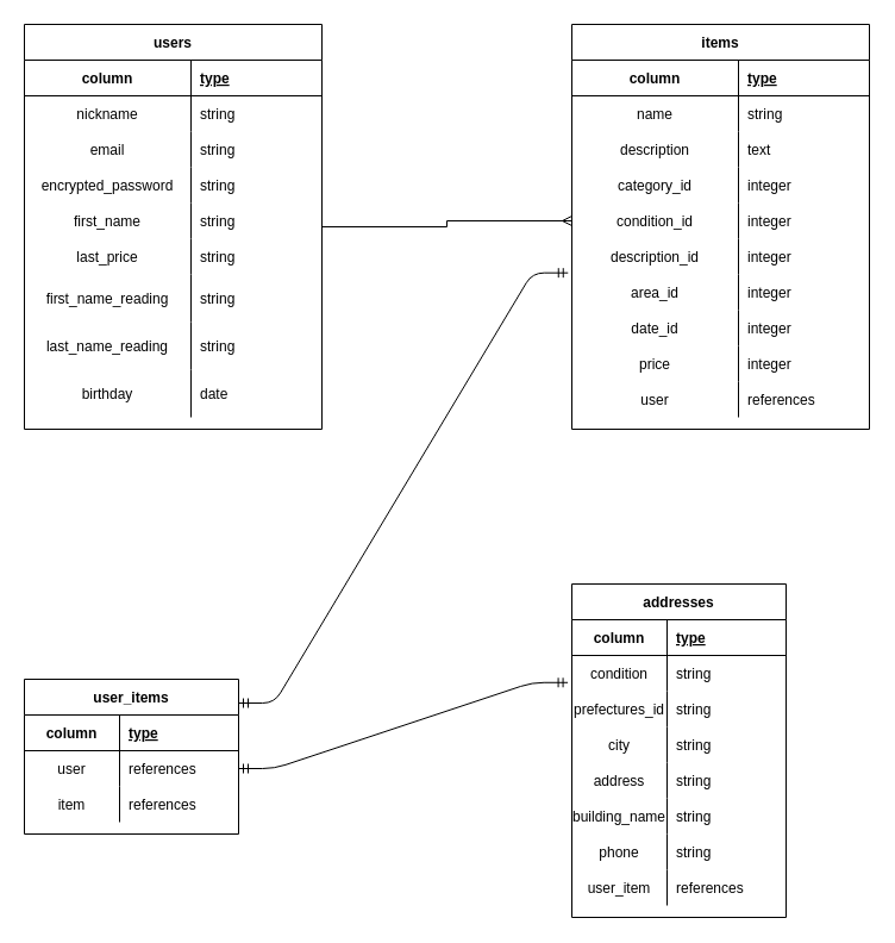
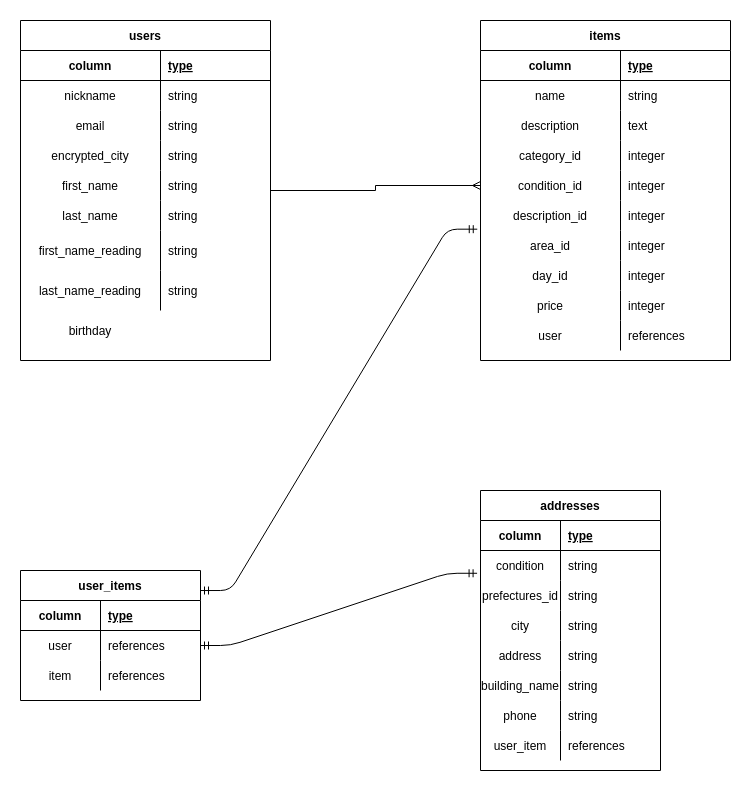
  <mxCell id="0" />
  <mxCell id="1" parent="0" />
  <mxCell id="2" value="" style="edgeStyle=orthogonalEdgeStyle;rounded=0;orthogonalLoop=1;jettySize=auto;html=1;endArrow=ERmany;endFill=0;" parent="1" source="3" target="45" edge="1"><mxGeometry relative="1" as="geometry" /></mxCell>
  <mxCell id="3" value="users" style="shape=table;startSize=30;container=1;collapsible=1;childLayout=tableLayout;fixedRows=1;rowLines=0;fontStyle=1;align=center;resizeLast=1;fillColor=none;gradientColor=none;" parent="1" vertex="1"><mxGeometry x="20" y="20" width="250" height="340" as="geometry" /></mxCell>
  <mxCell id="4" value="" style="shape=partialRectangle;collapsible=0;dropTarget=0;pointerEvents=0;fillColor=none;top=0;left=0;bottom=1;right=0;points=[[0,0.5],[1,0.5]];portConstraint=eastwest;" parent="3" vertex="1"><mxGeometry y="30" width="250" height="30" as="geometry" /></mxCell>
  <mxCell id="5" value="column" style="shape=partialRectangle;connectable=0;fillColor=none;top=0;left=0;bottom=0;right=0;fontStyle=1;overflow=hidden;" parent="4" vertex="1"><mxGeometry width="140" height="30" as="geometry" /></mxCell>
  <mxCell id="6" value="type" style="shape=partialRectangle;connectable=0;fillColor=none;top=0;left=0;bottom=0;right=0;align=left;spacingLeft=6;fontStyle=5;overflow=hidden;" parent="4" vertex="1"><mxGeometry x="140" width="110" height="30" as="geometry" /></mxCell>
  <mxCell id="7" value="" style="shape=partialRectangle;collapsible=0;dropTarget=0;pointerEvents=0;fillColor=none;top=0;left=0;bottom=0;right=0;points=[[0,0.5],[1,0.5]];portConstraint=eastwest;" parent="3" vertex="1"><mxGeometry y="60" width="250" height="30" as="geometry" /></mxCell>
  <mxCell id="8" value="nickname" style="shape=partialRectangle;connectable=0;fillColor=none;top=0;left=0;bottom=0;right=0;editable=1;overflow=hidden;" parent="7" vertex="1"><mxGeometry width="140" height="30" as="geometry" /></mxCell>
  <mxCell id="9" value="string" style="shape=partialRectangle;connectable=0;fillColor=none;top=0;left=0;bottom=0;right=0;align=left;spacingLeft=6;overflow=hidden;" parent="7" vertex="1"><mxGeometry x="140" width="110" height="30" as="geometry" /></mxCell>
  <mxCell id="10" value="" style="shape=partialRectangle;collapsible=0;dropTarget=0;pointerEvents=0;fillColor=none;top=0;left=0;bottom=0;right=0;points=[[0,0.5],[1,0.5]];portConstraint=eastwest;" parent="3" vertex="1"><mxGeometry y="90" width="250" height="30" as="geometry" /></mxCell>
  <mxCell id="11" value="email" style="shape=partialRectangle;connectable=0;fillColor=none;top=0;left=0;bottom=0;right=0;editable=1;overflow=hidden;" parent="10" vertex="1"><mxGeometry width="140" height="30" as="geometry" /></mxCell>
  <mxCell id="12" value="string" style="shape=partialRectangle;connectable=0;fillColor=none;top=0;left=0;bottom=0;right=0;align=left;spacingLeft=6;overflow=hidden;" parent="10" vertex="1"><mxGeometry x="140" width="110" height="30" as="geometry" /></mxCell>
  <mxCell id="13" value="" style="shape=partialRectangle;collapsible=0;dropTarget=0;pointerEvents=0;fillColor=none;top=0;left=0;bottom=0;right=0;points=[[0,0.5],[1,0.5]];portConstraint=eastwest;" parent="3" vertex="1"><mxGeometry y="120" width="250" height="30" as="geometry" /></mxCell>
- <mxCell id="14" value="encrypted_password" style="shape=partialRectangle;connectable=0;fillColor=none;top=0;left=0;bottom=0;right=0;editable=1;overflow=hidden;" parent="13" vertex="1"><mxGeometry width="140" height="30" as="geometry" /></mxCell>
+ <mxCell id="14" value="encrypted_city" style="shape=partialRectangle;connectable=0;fillColor=none;top=0;left=0;bottom=0;right=0;editable=1;overflow=hidden;" parent="13" vertex="1"><mxGeometry width="140" height="30" as="geometry" /></mxCell>
  <mxCell id="15" value="string" style="shape=partialRectangle;connectable=0;fillColor=none;top=0;left=0;bottom=0;right=0;align=left;spacingLeft=6;overflow=hidden;" parent="13" vertex="1"><mxGeometry x="140" width="110" height="30" as="geometry" /></mxCell>
  <mxCell id="16" value="" style="shape=partialRectangle;collapsible=0;dropTarget=0;pointerEvents=0;fillColor=none;top=0;left=0;bottom=0;right=0;points=[[0,0.5],[1,0.5]];portConstraint=eastwest;" parent="3" vertex="1"><mxGeometry y="150" width="250" height="30" as="geometry" /></mxCell>
  <mxCell id="17" value="first_name" style="shape=partialRectangle;connectable=0;fillColor=none;top=0;left=0;bottom=0;right=0;editable=1;overflow=hidden;" parent="16" vertex="1"><mxGeometry width="140" height="30" as="geometry" /></mxCell>
  <mxCell id="18" value="string" style="shape=partialRectangle;connectable=0;fillColor=none;top=0;left=0;bottom=0;right=0;align=left;spacingLeft=6;overflow=hidden;" parent="16" vertex="1"><mxGeometry x="140" width="110" height="30" as="geometry" /></mxCell>
  <mxCell id="19" value="" style="shape=partialRectangle;collapsible=0;dropTarget=0;pointerEvents=0;fillColor=none;top=0;left=0;bottom=0;right=0;points=[[0,0.5],[1,0.5]];portConstraint=eastwest;" parent="3" vertex="1"><mxGeometry y="180" width="250" height="30" as="geometry" /></mxCell>
- <mxCell id="20" value="last_price" style="shape=partialRectangle;connectable=0;fillColor=none;top=0;left=0;bottom=0;right=0;editable=1;overflow=hidden;" parent="19" vertex="1"><mxGeometry width="140" height="30" as="geometry" /></mxCell>
+ <mxCell id="20" value="last_name" style="shape=partialRectangle;connectable=0;fillColor=none;top=0;left=0;bottom=0;right=0;editable=1;overflow=hidden;" parent="19" vertex="1"><mxGeometry width="140" height="30" as="geometry" /></mxCell>
  <mxCell id="21" value="string" style="shape=partialRectangle;connectable=0;fillColor=none;top=0;left=0;bottom=0;right=0;align=left;spacingLeft=6;overflow=hidden;" parent="19" vertex="1"><mxGeometry x="140" width="110" height="30" as="geometry" /></mxCell>
  <mxCell id="22" value="" style="shape=partialRectangle;collapsible=0;dropTarget=0;pointerEvents=0;fillColor=none;top=0;left=0;bottom=0;right=0;points=[[0,0.5],[1,0.5]];portConstraint=eastwest;" parent="3" vertex="1"><mxGeometry y="210" width="250" height="40" as="geometry" /></mxCell>
  <mxCell id="23" value="first_name_reading" style="shape=partialRectangle;connectable=0;fillColor=none;top=0;left=0;bottom=0;right=0;editable=1;overflow=hidden;" parent="22" vertex="1"><mxGeometry width="140" height="40" as="geometry" /></mxCell>
  <mxCell id="24" value="string" style="shape=partialRectangle;connectable=0;fillColor=none;top=0;left=0;bottom=0;right=0;align=left;spacingLeft=6;overflow=hidden;" parent="22" vertex="1"><mxGeometry x="140" width="110" height="40" as="geometry" /></mxCell>
  <mxCell id="25" value="" style="shape=partialRectangle;collapsible=0;dropTarget=0;pointerEvents=0;fillColor=none;top=0;left=0;bottom=0;right=0;points=[[0,0.5],[1,0.5]];portConstraint=eastwest;" parent="3" vertex="1"><mxGeometry y="250" width="250" height="40" as="geometry" /></mxCell>
  <mxCell id="26" value="last_name_reading" style="shape=partialRectangle;connectable=0;fillColor=none;top=0;left=0;bottom=0;right=0;editable=1;overflow=hidden;" parent="25" vertex="1"><mxGeometry width="140" height="40" as="geometry" /></mxCell>
  <mxCell id="27" value="string" style="shape=partialRectangle;connectable=0;fillColor=none;top=0;left=0;bottom=0;right=0;align=left;spacingLeft=6;overflow=hidden;" parent="25" vertex="1"><mxGeometry x="140" width="110" height="40" as="geometry" /></mxCell>
  <mxCell id="28" value="" style="shape=partialRectangle;collapsible=0;dropTarget=0;pointerEvents=0;fillColor=none;top=0;left=0;bottom=0;right=0;points=[[0,0.5],[1,0.5]];portConstraint=eastwest;" parent="3" vertex="1"><mxGeometry y="290" width="250" height="40" as="geometry" /></mxCell>
  <mxCell id="29" value="birthday" style="shape=partialRectangle;connectable=0;fillColor=none;top=0;left=0;bottom=0;right=0;editable=1;overflow=hidden;" parent="28" vertex="1"><mxGeometry width="140" height="40" as="geometry" /></mxCell>
- <mxCell id="30" value="date" style="shape=partialRectangle;connectable=0;fillColor=none;top=0;left=0;bottom=0;right=0;align=left;spacingLeft=6;overflow=hidden;" parent="28" vertex="1"><mxGeometry x="140" width="110" height="40" as="geometry" /></mxCell>
  <mxCell id="31" value="items" style="shape=table;startSize=30;container=1;collapsible=1;childLayout=tableLayout;fixedRows=1;rowLines=0;fontStyle=1;align=center;resizeLast=1;fillColor=none;gradientColor=none;" parent="1" vertex="1"><mxGeometry x="480" y="20" width="250" height="340" as="geometry" /></mxCell>
  <mxCell id="32" value="" style="shape=partialRectangle;collapsible=0;dropTarget=0;pointerEvents=0;fillColor=none;top=0;left=0;bottom=1;right=0;points=[[0,0.5],[1,0.5]];portConstraint=eastwest;" parent="31" vertex="1"><mxGeometry y="30" width="250" height="30" as="geometry" /></mxCell>
  <mxCell id="33" value="column" style="shape=partialRectangle;connectable=0;fillColor=none;top=0;left=0;bottom=0;right=0;fontStyle=1;overflow=hidden;" parent="32" vertex="1"><mxGeometry width="140" height="30" as="geometry" /></mxCell>
  <mxCell id="34" value="type" style="shape=partialRectangle;connectable=0;fillColor=none;top=0;left=0;bottom=0;right=0;align=left;spacingLeft=6;fontStyle=5;overflow=hidden;" parent="32" vertex="1"><mxGeometry x="140" width="110" height="30" as="geometry" /></mxCell>
  <mxCell id="35" value="" style="shape=partialRectangle;collapsible=0;dropTarget=0;pointerEvents=0;fillColor=none;top=0;left=0;bottom=0;right=0;points=[[0,0.5],[1,0.5]];portConstraint=eastwest;" parent="31" vertex="1"><mxGeometry y="60" width="250" height="30" as="geometry" /></mxCell>
  <mxCell id="36" value="name" style="shape=partialRectangle;connectable=0;fillColor=none;top=0;left=0;bottom=0;right=0;editable=1;overflow=hidden;" parent="35" vertex="1"><mxGeometry width="140" height="30" as="geometry" /></mxCell>
  <mxCell id="37" value="string" style="shape=partialRectangle;connectable=0;fillColor=none;top=0;left=0;bottom=0;right=0;align=left;spacingLeft=6;overflow=hidden;" parent="35" vertex="1"><mxGeometry x="140" width="110" height="30" as="geometry" /></mxCell>
  <mxCell id="38" value="" style="shape=partialRectangle;collapsible=0;dropTarget=0;pointerEvents=0;fillColor=none;top=0;left=0;bottom=0;right=0;points=[[0,0.5],[1,0.5]];portConstraint=eastwest;" parent="31" vertex="1"><mxGeometry y="90" width="250" height="30" as="geometry" /></mxCell>
  <mxCell id="39" value="description" style="shape=partialRectangle;connectable=0;fillColor=none;top=0;left=0;bottom=0;right=0;editable=1;overflow=hidden;" parent="38" vertex="1"><mxGeometry width="140" height="30" as="geometry" /></mxCell>
  <mxCell id="40" value="text" style="shape=partialRectangle;connectable=0;fillColor=none;top=0;left=0;bottom=0;right=0;align=left;spacingLeft=6;overflow=hidden;" parent="38" vertex="1"><mxGeometry x="140" width="110" height="30" as="geometry" /></mxCell>
  <mxCell id="41" value="" style="shape=partialRectangle;collapsible=0;dropTarget=0;pointerEvents=0;fillColor=none;top=0;left=0;bottom=0;right=0;points=[[0,0.5],[1,0.5]];portConstraint=eastwest;" parent="31" vertex="1"><mxGeometry y="120" width="250" height="30" as="geometry" /></mxCell>
  <mxCell id="42" value="category_id" style="shape=partialRectangle;connectable=0;fillColor=none;top=0;left=0;bottom=0;right=0;editable=1;overflow=hidden;" parent="41" vertex="1"><mxGeometry width="140" height="30" as="geometry" /></mxCell>
  <mxCell id="43" value="integer" style="shape=partialRectangle;connectable=0;fillColor=none;top=0;left=0;bottom=0;right=0;align=left;spacingLeft=6;overflow=hidden;" parent="41" vertex="1"><mxGeometry x="140" width="110" height="30" as="geometry" /></mxCell>
  <mxCell id="44" value="" style="shape=partialRectangle;collapsible=0;dropTarget=0;pointerEvents=0;fillColor=none;top=0;left=0;bottom=0;right=0;points=[[0,0.5],[1,0.5]];portConstraint=eastwest;" parent="31" vertex="1"><mxGeometry y="150" width="250" height="30" as="geometry" /></mxCell>
  <mxCell id="45" value="condition_id" style="shape=partialRectangle;connectable=0;fillColor=none;top=0;left=0;bottom=0;right=0;editable=1;overflow=hidden;" parent="44" vertex="1"><mxGeometry width="140" height="30" as="geometry" /></mxCell>
  <mxCell id="46" value="integer" style="shape=partialRectangle;connectable=0;fillColor=none;top=0;left=0;bottom=0;right=0;align=left;spacingLeft=6;overflow=hidden;" parent="44" vertex="1"><mxGeometry x="140" width="110" height="30" as="geometry" /></mxCell>
  <mxCell id="47" value="" style="shape=partialRectangle;collapsible=0;dropTarget=0;pointerEvents=0;fillColor=none;top=0;left=0;bottom=0;right=0;points=[[0,0.5],[1,0.5]];portConstraint=eastwest;" parent="31" vertex="1"><mxGeometry y="180" width="250" height="30" as="geometry" /></mxCell>
  <mxCell id="48" value="description_id" style="shape=partialRectangle;connectable=0;fillColor=none;top=0;left=0;bottom=0;right=0;editable=1;overflow=hidden;" parent="47" vertex="1"><mxGeometry width="140" height="30" as="geometry" /></mxCell>
  <mxCell id="49" value="integer" style="shape=partialRectangle;connectable=0;fillColor=none;top=0;left=0;bottom=0;right=0;align=left;spacingLeft=6;overflow=hidden;" parent="47" vertex="1"><mxGeometry x="140" width="110" height="30" as="geometry" /></mxCell>
  <mxCell id="50" value="" style="shape=partialRectangle;collapsible=0;dropTarget=0;pointerEvents=0;fillColor=none;top=0;left=0;bottom=0;right=0;points=[[0,0.5],[1,0.5]];portConstraint=eastwest;" parent="31" vertex="1"><mxGeometry y="210" width="250" height="30" as="geometry" /></mxCell>
  <mxCell id="51" value="area_id" style="shape=partialRectangle;connectable=0;fillColor=none;top=0;left=0;bottom=0;right=0;editable=1;overflow=hidden;" parent="50" vertex="1"><mxGeometry width="140" height="30" as="geometry" /></mxCell>
  <mxCell id="52" value="integer" style="shape=partialRectangle;connectable=0;fillColor=none;top=0;left=0;bottom=0;right=0;align=left;spacingLeft=6;overflow=hidden;" parent="50" vertex="1"><mxGeometry x="140" width="110" height="30" as="geometry" /></mxCell>
  <mxCell id="53" value="" style="shape=partialRectangle;collapsible=0;dropTarget=0;pointerEvents=0;fillColor=none;top=0;left=0;bottom=0;right=0;points=[[0,0.5],[1,0.5]];portConstraint=eastwest;" parent="31" vertex="1"><mxGeometry y="240" width="250" height="30" as="geometry" /></mxCell>
- <mxCell id="54" value="date_id" style="shape=partialRectangle;connectable=0;fillColor=none;top=0;left=0;bottom=0;right=0;editable=1;overflow=hidden;" parent="53" vertex="1"><mxGeometry width="140" height="30" as="geometry" /></mxCell>
+ <mxCell id="54" value="day_id" style="shape=partialRectangle;connectable=0;fillColor=none;top=0;left=0;bottom=0;right=0;editable=1;overflow=hidden;" parent="53" vertex="1"><mxGeometry width="140" height="30" as="geometry" /></mxCell>
  <mxCell id="55" value="integer" style="shape=partialRectangle;connectable=0;fillColor=none;top=0;left=0;bottom=0;right=0;align=left;spacingLeft=6;overflow=hidden;" parent="53" vertex="1"><mxGeometry x="140" width="110" height="30" as="geometry" /></mxCell>
  <mxCell id="56" value="" style="shape=partialRectangle;collapsible=0;dropTarget=0;pointerEvents=0;fillColor=none;top=0;left=0;bottom=0;right=0;points=[[0,0.5],[1,0.5]];portConstraint=eastwest;" parent="31" vertex="1"><mxGeometry y="270" width="250" height="30" as="geometry" /></mxCell>
  <mxCell id="57" value="price" style="shape=partialRectangle;connectable=0;fillColor=none;top=0;left=0;bottom=0;right=0;editable=1;overflow=hidden;" parent="56" vertex="1"><mxGeometry width="140" height="30" as="geometry" /></mxCell>
  <mxCell id="58" value="integer" style="shape=partialRectangle;connectable=0;fillColor=none;top=0;left=0;bottom=0;right=0;align=left;spacingLeft=6;overflow=hidden;" parent="56" vertex="1"><mxGeometry x="140" width="110" height="30" as="geometry" /></mxCell>
  <mxCell id="59" value="" style="shape=partialRectangle;collapsible=0;dropTarget=0;pointerEvents=0;fillColor=none;top=0;left=0;bottom=0;right=0;points=[[0,0.5],[1,0.5]];portConstraint=eastwest;" parent="31" vertex="1"><mxGeometry y="300" width="250" height="30" as="geometry" /></mxCell>
  <mxCell id="60" value="user" style="shape=partialRectangle;connectable=0;fillColor=none;top=0;left=0;bottom=0;right=0;editable=1;overflow=hidden;" parent="59" vertex="1"><mxGeometry width="140" height="30" as="geometry" /></mxCell>
  <mxCell id="61" value="references" style="shape=partialRectangle;connectable=0;fillColor=none;top=0;left=0;bottom=0;right=0;align=left;spacingLeft=6;overflow=hidden;" parent="59" vertex="1"><mxGeometry x="140" width="110" height="30" as="geometry" /></mxCell>
  <mxCell id="62" value="user_items" style="shape=table;startSize=30;container=1;collapsible=1;childLayout=tableLayout;fixedRows=1;rowLines=0;fontStyle=1;align=center;resizeLast=1;fillColor=none;gradientColor=none;" parent="1" vertex="1"><mxGeometry x="20" y="570" width="180" height="130" as="geometry" /></mxCell>
  <mxCell id="63" value="" style="shape=partialRectangle;collapsible=0;dropTarget=0;pointerEvents=0;fillColor=none;top=0;left=0;bottom=1;right=0;points=[[0,0.5],[1,0.5]];portConstraint=eastwest;" parent="62" vertex="1"><mxGeometry y="30" width="180" height="30" as="geometry" /></mxCell>
  <mxCell id="64" value="column" style="shape=partialRectangle;connectable=0;fillColor=none;top=0;left=0;bottom=0;right=0;fontStyle=1;overflow=hidden;" parent="63" vertex="1"><mxGeometry width="80" height="30" as="geometry" /></mxCell>
  <mxCell id="65" value="type" style="shape=partialRectangle;connectable=0;fillColor=none;top=0;left=0;bottom=0;right=0;align=left;spacingLeft=6;fontStyle=5;overflow=hidden;" parent="63" vertex="1"><mxGeometry x="80" width="100" height="30" as="geometry" /></mxCell>
  <mxCell id="66" value="" style="shape=partialRectangle;collapsible=0;dropTarget=0;pointerEvents=0;fillColor=none;top=0;left=0;bottom=0;right=0;points=[[0,0.5],[1,0.5]];portConstraint=eastwest;" parent="62" vertex="1"><mxGeometry y="60" width="180" height="30" as="geometry" /></mxCell>
  <mxCell id="67" value="user" style="shape=partialRectangle;connectable=0;fillColor=none;top=0;left=0;bottom=0;right=0;editable=1;overflow=hidden;" parent="66" vertex="1"><mxGeometry width="80" height="30" as="geometry" /></mxCell>
  <mxCell id="68" value="references" style="shape=partialRectangle;connectable=0;fillColor=none;top=0;left=0;bottom=0;right=0;align=left;spacingLeft=6;overflow=hidden;" parent="66" vertex="1"><mxGeometry x="80" width="100" height="30" as="geometry" /></mxCell>
  <mxCell id="69" value="" style="shape=partialRectangle;collapsible=0;dropTarget=0;pointerEvents=0;fillColor=none;top=0;left=0;bottom=0;right=0;points=[[0,0.5],[1,0.5]];portConstraint=eastwest;" parent="62" vertex="1"><mxGeometry y="90" width="180" height="30" as="geometry" /></mxCell>
  <mxCell id="70" value="item" style="shape=partialRectangle;connectable=0;fillColor=none;top=0;left=0;bottom=0;right=0;editable=1;overflow=hidden;" parent="69" vertex="1"><mxGeometry width="80" height="30" as="geometry" /></mxCell>
  <mxCell id="71" value="references" style="shape=partialRectangle;connectable=0;fillColor=none;top=0;left=0;bottom=0;right=0;align=left;spacingLeft=6;overflow=hidden;" parent="69" vertex="1"><mxGeometry x="80" width="100" height="30" as="geometry" /></mxCell>
  <mxCell id="72" value="addresses" style="shape=table;startSize=30;container=1;collapsible=1;childLayout=tableLayout;fixedRows=1;rowLines=0;fontStyle=1;align=center;resizeLast=1;fillColor=none;gradientColor=none;" parent="1" vertex="1"><mxGeometry x="480" y="490" width="180" height="280" as="geometry" /></mxCell>
  <mxCell id="73" value="" style="shape=partialRectangle;collapsible=0;dropTarget=0;pointerEvents=0;fillColor=none;top=0;left=0;bottom=1;right=0;points=[[0,0.5],[1,0.5]];portConstraint=eastwest;" parent="72" vertex="1"><mxGeometry y="30" width="180" height="30" as="geometry" /></mxCell>
  <mxCell id="74" value="column" style="shape=partialRectangle;connectable=0;fillColor=none;top=0;left=0;bottom=0;right=0;fontStyle=1;overflow=hidden;" parent="73" vertex="1"><mxGeometry width="80" height="30" as="geometry" /></mxCell>
  <mxCell id="75" value="type" style="shape=partialRectangle;connectable=0;fillColor=none;top=0;left=0;bottom=0;right=0;align=left;spacingLeft=6;fontStyle=5;overflow=hidden;" parent="73" vertex="1"><mxGeometry x="80" width="100" height="30" as="geometry" /></mxCell>
  <mxCell id="76" value="" style="shape=partialRectangle;collapsible=0;dropTarget=0;pointerEvents=0;fillColor=none;top=0;left=0;bottom=0;right=0;points=[[0,0.5],[1,0.5]];portConstraint=eastwest;" parent="72" vertex="1"><mxGeometry y="60" width="180" height="30" as="geometry" /></mxCell>
  <mxCell id="77" value="condition " style="shape=partialRectangle;connectable=0;fillColor=none;top=0;left=0;bottom=0;right=0;editable=1;overflow=hidden;" parent="76" vertex="1"><mxGeometry width="80" height="30" as="geometry" /></mxCell>
  <mxCell id="78" value="string" style="shape=partialRectangle;connectable=0;fillColor=none;top=0;left=0;bottom=0;right=0;align=left;spacingLeft=6;overflow=hidden;" parent="76" vertex="1"><mxGeometry x="80" width="100" height="30" as="geometry" /></mxCell>
  <mxCell id="79" value="" style="shape=partialRectangle;collapsible=0;dropTarget=0;pointerEvents=0;fillColor=none;top=0;left=0;bottom=0;right=0;points=[[0,0.5],[1,0.5]];portConstraint=eastwest;" parent="72" vertex="1"><mxGeometry y="90" width="180" height="30" as="geometry" /></mxCell>
  <mxCell id="80" value="prefectures_id" style="shape=partialRectangle;connectable=0;fillColor=none;top=0;left=0;bottom=0;right=0;editable=1;overflow=hidden;" parent="79" vertex="1"><mxGeometry width="80" height="30" as="geometry" /></mxCell>
  <mxCell id="81" value="string" style="shape=partialRectangle;connectable=0;fillColor=none;top=0;left=0;bottom=0;right=0;align=left;spacingLeft=6;overflow=hidden;" parent="79" vertex="1"><mxGeometry x="80" width="100" height="30" as="geometry" /></mxCell>
  <mxCell id="82" value="" style="shape=partialRectangle;collapsible=0;dropTarget=0;pointerEvents=0;fillColor=none;top=0;left=0;bottom=0;right=0;points=[[0,0.5],[1,0.5]];portConstraint=eastwest;" parent="72" vertex="1"><mxGeometry y="120" width="180" height="30" as="geometry" /></mxCell>
  <mxCell id="83" value="city" style="shape=partialRectangle;connectable=0;fillColor=none;top=0;left=0;bottom=0;right=0;editable=1;overflow=hidden;" parent="82" vertex="1"><mxGeometry width="80" height="30" as="geometry" /></mxCell>
  <mxCell id="84" value="string" style="shape=partialRectangle;connectable=0;fillColor=none;top=0;left=0;bottom=0;right=0;align=left;spacingLeft=6;overflow=hidden;" parent="82" vertex="1"><mxGeometry x="80" width="100" height="30" as="geometry" /></mxCell>
  <mxCell id="85" value="" style="shape=partialRectangle;collapsible=0;dropTarget=0;pointerEvents=0;fillColor=none;top=0;left=0;bottom=0;right=0;points=[[0,0.5],[1,0.5]];portConstraint=eastwest;" parent="72" vertex="1"><mxGeometry y="150" width="180" height="30" as="geometry" /></mxCell>
  <mxCell id="86" value="address" style="shape=partialRectangle;connectable=0;fillColor=none;top=0;left=0;bottom=0;right=0;editable=1;overflow=hidden;" parent="85" vertex="1"><mxGeometry width="80" height="30" as="geometry" /></mxCell>
  <mxCell id="87" value="string" style="shape=partialRectangle;connectable=0;fillColor=none;top=0;left=0;bottom=0;right=0;align=left;spacingLeft=6;overflow=hidden;" parent="85" vertex="1"><mxGeometry x="80" width="100" height="30" as="geometry" /></mxCell>
  <mxCell id="88" value="" style="shape=partialRectangle;collapsible=0;dropTarget=0;pointerEvents=0;fillColor=none;top=0;left=0;bottom=0;right=0;points=[[0,0.5],[1,0.5]];portConstraint=eastwest;" parent="72" vertex="1"><mxGeometry y="180" width="180" height="30" as="geometry" /></mxCell>
  <mxCell id="89" value="building_name" style="shape=partialRectangle;connectable=0;fillColor=none;top=0;left=0;bottom=0;right=0;editable=1;overflow=hidden;" parent="88" vertex="1"><mxGeometry width="80" height="30" as="geometry" /></mxCell>
  <mxCell id="90" value="string" style="shape=partialRectangle;connectable=0;fillColor=none;top=0;left=0;bottom=0;right=0;align=left;spacingLeft=6;overflow=hidden;" parent="88" vertex="1"><mxGeometry x="80" width="100" height="30" as="geometry" /></mxCell>
  <mxCell id="91" value="" style="shape=partialRectangle;collapsible=0;dropTarget=0;pointerEvents=0;fillColor=none;top=0;left=0;bottom=0;right=0;points=[[0,0.5],[1,0.5]];portConstraint=eastwest;" parent="72" vertex="1"><mxGeometry y="210" width="180" height="30" as="geometry" /></mxCell>
  <mxCell id="92" value="phone" style="shape=partialRectangle;connectable=0;fillColor=none;top=0;left=0;bottom=0;right=0;editable=1;overflow=hidden;" parent="91" vertex="1"><mxGeometry width="80" height="30" as="geometry" /></mxCell>
  <mxCell id="93" value="string" style="shape=partialRectangle;connectable=0;fillColor=none;top=0;left=0;bottom=0;right=0;align=left;spacingLeft=6;overflow=hidden;" parent="91" vertex="1"><mxGeometry x="80" width="100" height="30" as="geometry" /></mxCell>
  <mxCell id="94" value="" style="shape=partialRectangle;collapsible=0;dropTarget=0;pointerEvents=0;fillColor=none;top=0;left=0;bottom=0;right=0;points=[[0,0.5],[1,0.5]];portConstraint=eastwest;" parent="72" vertex="1"><mxGeometry y="240" width="180" height="30" as="geometry" /></mxCell>
  <mxCell id="95" value="user_item" style="shape=partialRectangle;connectable=0;fillColor=none;top=0;left=0;bottom=0;right=0;editable=1;overflow=hidden;" parent="94" vertex="1"><mxGeometry width="80" height="30" as="geometry" /></mxCell>
  <mxCell id="96" value="references" style="shape=partialRectangle;connectable=0;fillColor=none;top=0;left=0;bottom=0;right=0;align=left;spacingLeft=6;overflow=hidden;" parent="94" vertex="1"><mxGeometry x="80" width="100" height="30" as="geometry" /></mxCell>
  <mxCell id="97" value="" style="edgeStyle=entityRelationEdgeStyle;fontSize=12;html=1;endArrow=ERmandOne;startArrow=ERmandOne;exitX=1;exitY=0.5;exitDx=0;exitDy=0;entryX=-0.019;entryY=0.759;entryDx=0;entryDy=0;entryPerimeter=0;" parent="1" source="66" target="76" edge="1"><mxGeometry width="100" height="100" relative="1" as="geometry"><mxPoint x="200" y="570" as="sourcePoint" /><mxPoint x="344.02" y="570.18" as="targetPoint" /></mxGeometry></mxCell>
  <mxCell id="98" value="" style="edgeStyle=entityRelationEdgeStyle;fontSize=12;html=1;endArrow=ERmandOne;startArrow=ERmandOne;exitX=1;exitY=0.154;exitDx=0;exitDy=0;exitPerimeter=0;entryX=-0.013;entryY=-0.044;entryDx=0;entryDy=0;entryPerimeter=0;" parent="1" source="62" target="50" edge="1"><mxGeometry width="100" height="100" relative="1" as="geometry"><mxPoint x="200" y="430" as="sourcePoint" /><mxPoint x="344.02" y="430.18" as="targetPoint" /></mxGeometry></mxCell>
